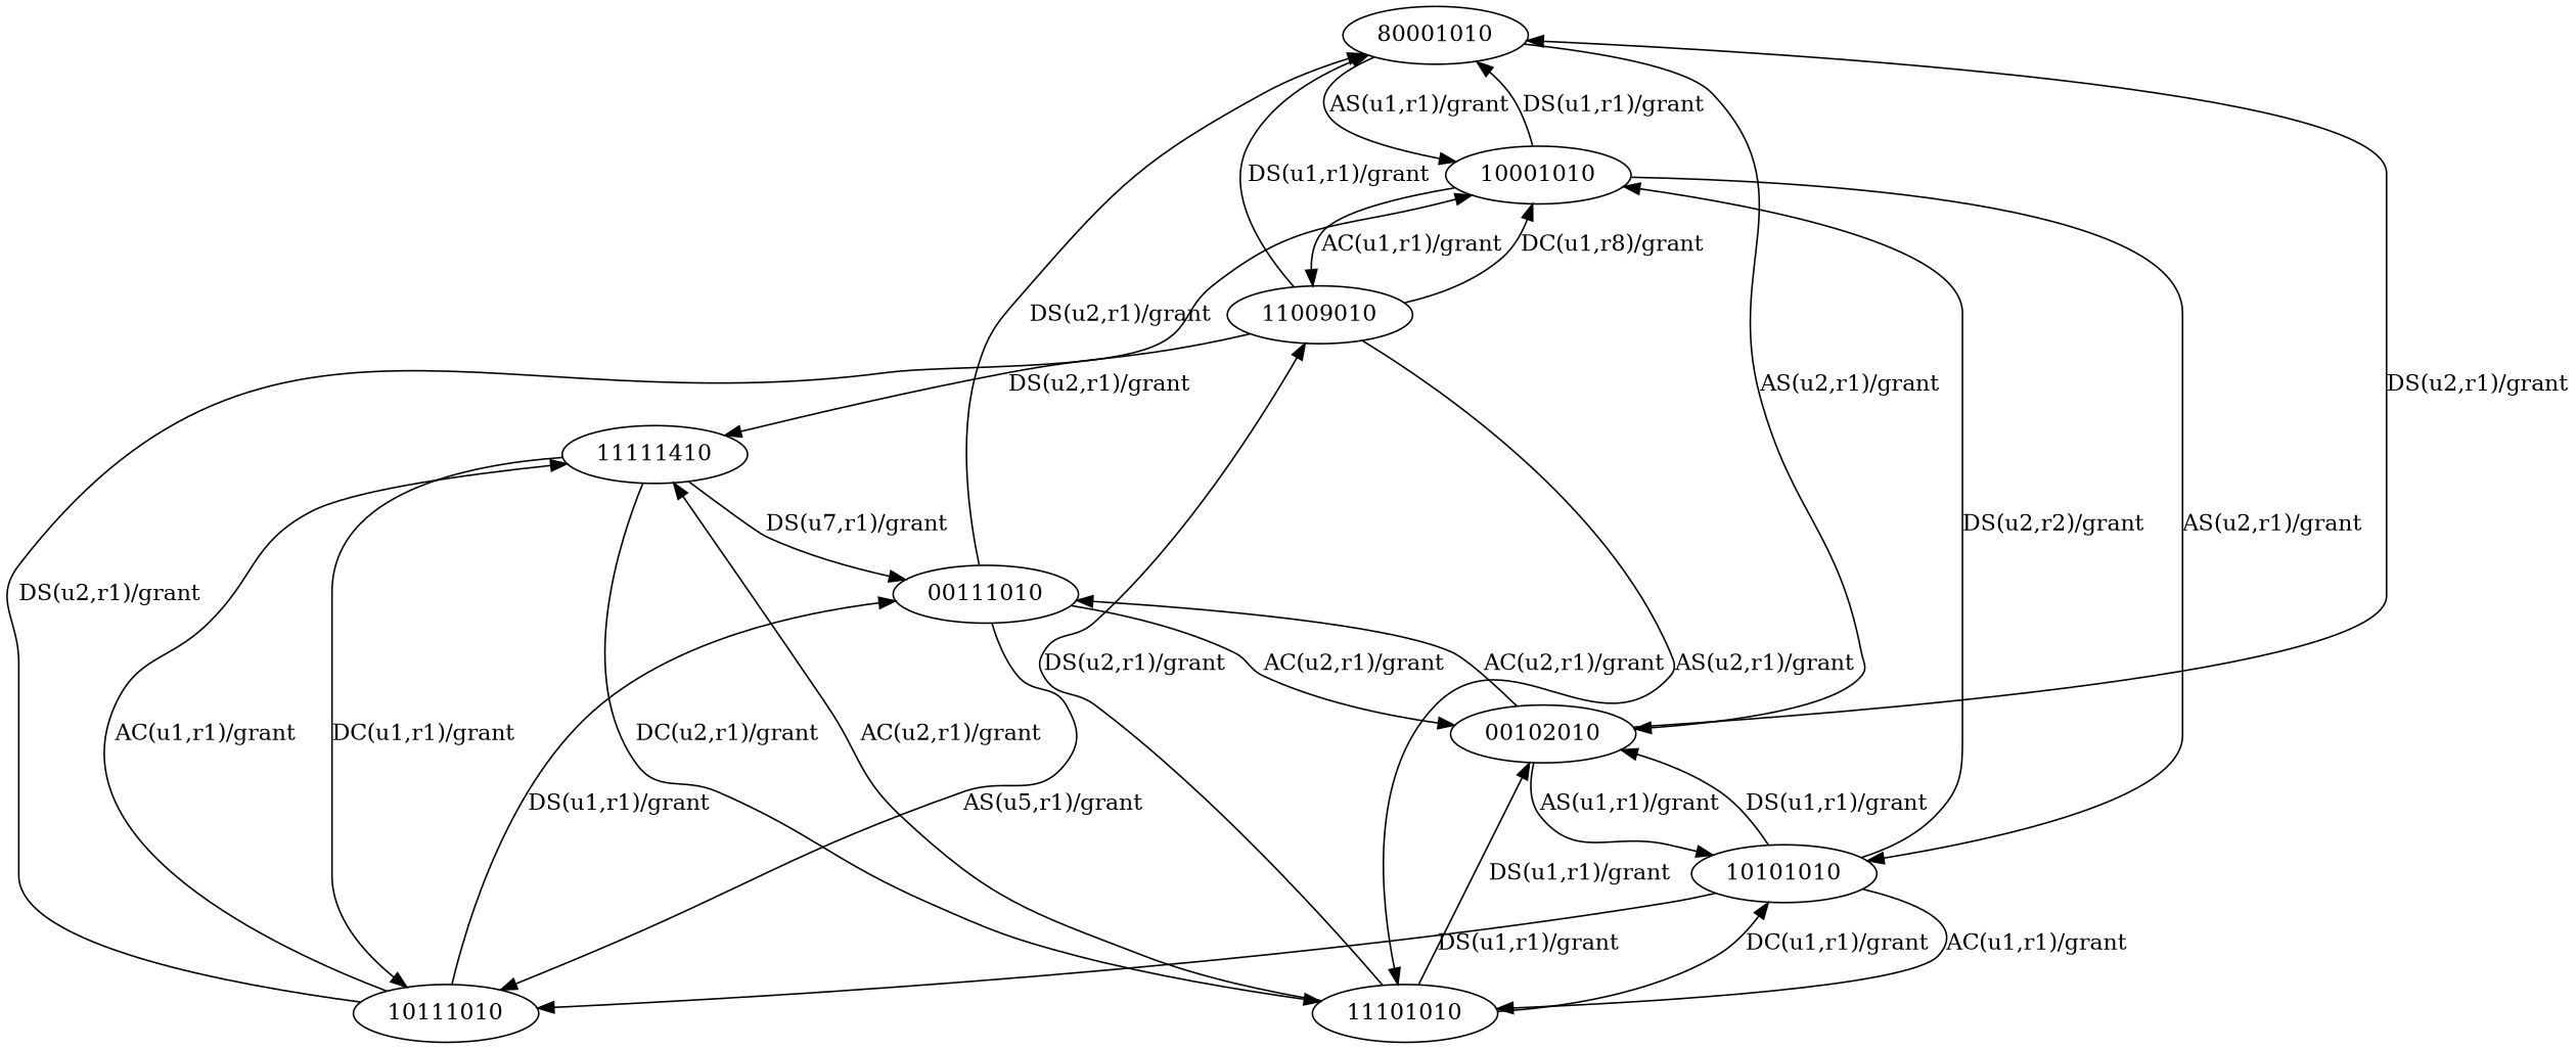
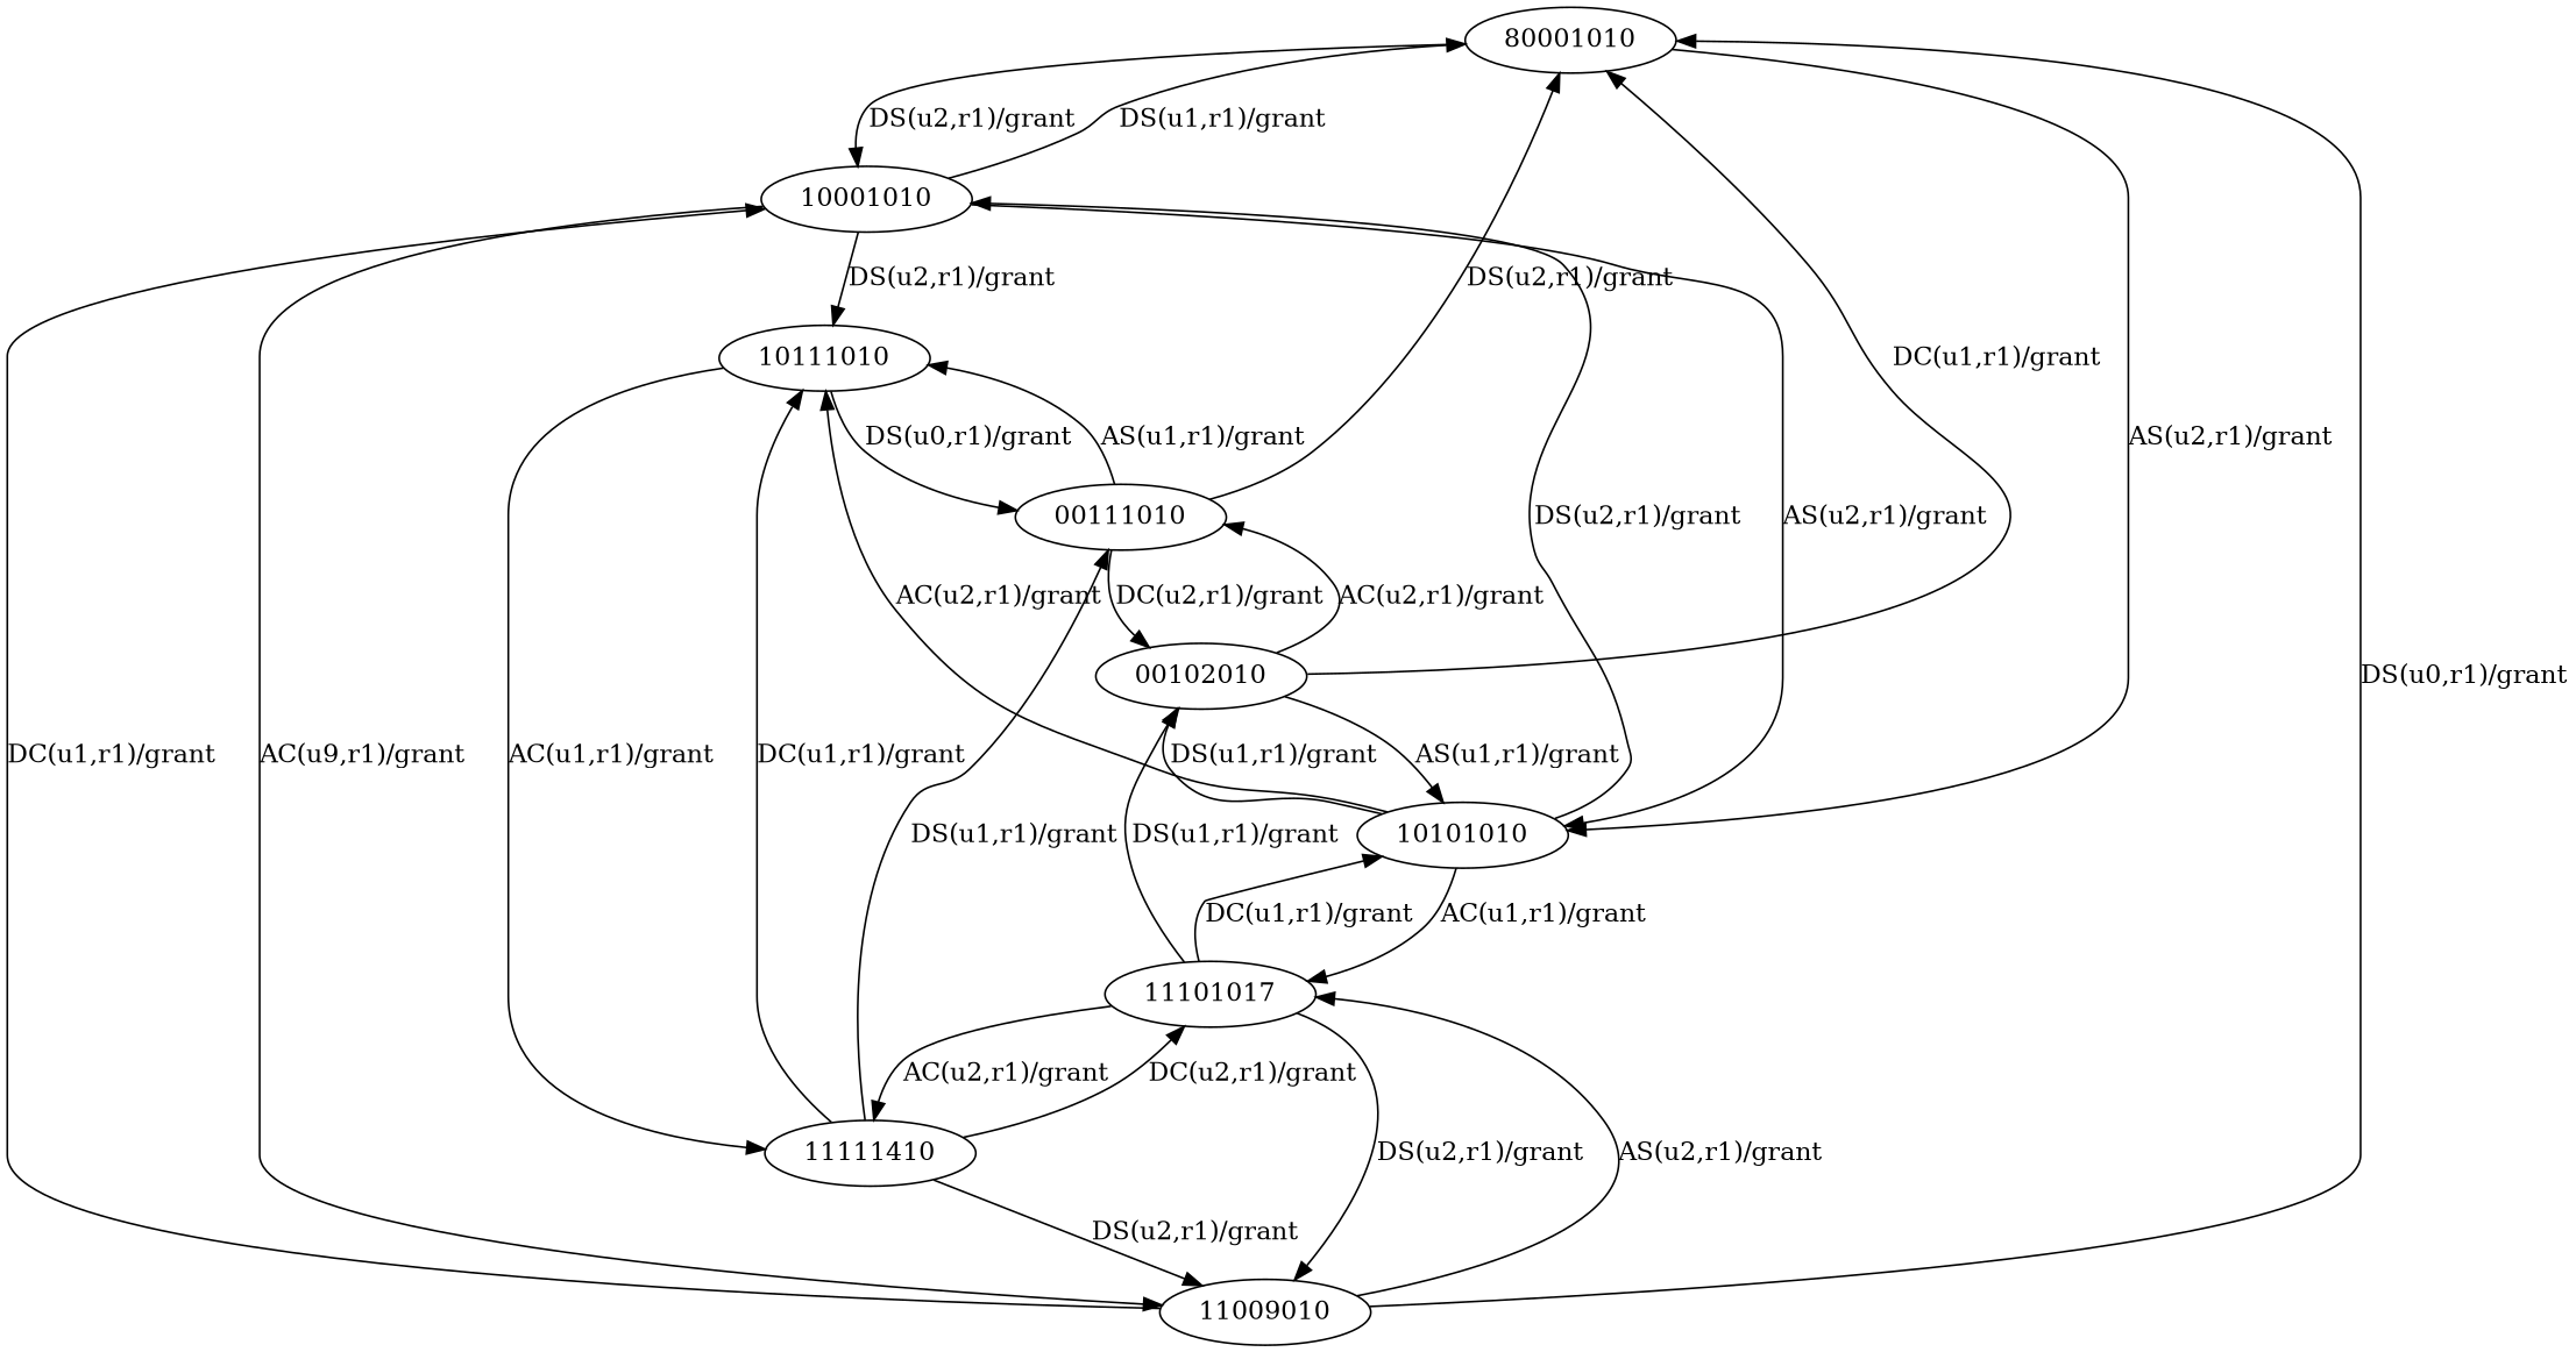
  digraph {
    n1 [label=80001010]
    10001010
    n3 [label=00102010]
    10101010
    n5 [label=11009010]
    00111010
-   11101010
+   11101010 [label=11101017]
    10111010
    n9 [label=11111410]
-   n1 -> 10001010 [label="AS(u1,r1)/grant"]
-   n1 -> n3 [label="AS(u2,r1)/grant"]
+   n1 -> 10001010 [label="DS(u2,r1)/grant"]
+   n1 -> 10101010 [label="AS(u2,r1)/grant"]
    10001010 -> n1 [label="DS(u1,r1)/grant"]
    10001010 -> 10101010 [label="AS(u2,r1)/grant"]
-   10001010 -> n5 [label="AC(u1,r1)/grant"]
-   n3 -> n1 [label="DS(u2,r1)/grant"]
+   10001010 -> n5 [label="AC(u9,r1)/grant"]
+   n3 -> n1 [label="DC(u1,r1)/grant"]
    n3 -> 10101010 [label="AS(u1,r1)/grant"]
    n3 -> 00111010 [label="AC(u2,r1)/grant"]
-   10101010 -> 10001010 [label="DS(u2,r2)/grant"]
+   10101010 -> 10001010 [label="DS(u2,r1)/grant"]
    10101010 -> n3 [label="DS(u1,r1)/grant"]
    10101010 -> 11101010 [label="AC(u1,r1)/grant"]
-   10101010 -> 10111010 [label="DS(u1,r1)/grant"]
-   n5 -> n1 [label="DS(u1,r1)/grant"]
-   n5 -> 10001010 [label="DC(u1,r8)/grant"]
+   10101010 -> 10111010 [label="AC(u2,r1)/grant"]
+   n5 -> n1 [label="DS(u0,r1)/grant"]
+   n5 -> 10001010 [label="DC(u1,r1)/grant"]
    n5 -> 11101010 [label="AS(u2,r1)/grant"]
    00111010 -> n1 [label="DS(u2,r1)/grant"]
-   00111010 -> n3 [label="AC(u2,r1)/grant"]
-   00111010 -> 10111010 [label="AS(u5,r1)/grant"]
+   00111010 -> n3 [label="DC(u2,r1)/grant"]
+   00111010 -> 10111010 [label="AS(u1,r1)/grant"]
    11101010 -> n3 [label="DS(u1,r1)/grant"]
    11101010 -> 10101010 [label="DC(u1,r1)/grant"]
    11101010 -> n5 [label="DS(u2,r1)/grant"]
    11101010 -> n9 [label="AC(u2,r1)/grant"]
-   10111010 -> 10001010 [label="DS(u2,r1)/grant"]
-   10111010 -> 00111010 [label="DS(u1,r1)/grant"]
+   10001010 -> 10111010 [label="DS(u2,r1)/grant"]
+   10111010 -> 00111010 [label="DS(u0,r1)/grant"]
    10111010 -> n9 [label="AC(u1,r1)/grant"]
-   n5 -> n9 [label="DS(u2,r1)/grant"]
-   n9 -> 00111010 [label="DS(u7,r1)/grant"]
+   n9 -> n5 [label="DS(u2,r1)/grant"]
+   n9 -> 00111010 [label="DS(u1,r1)/grant"]
    n9 -> 11101010 [label="DC(u2,r1)/grant"]
    n9 -> 10111010 [label="DC(u1,r1)/grant"]
  }
